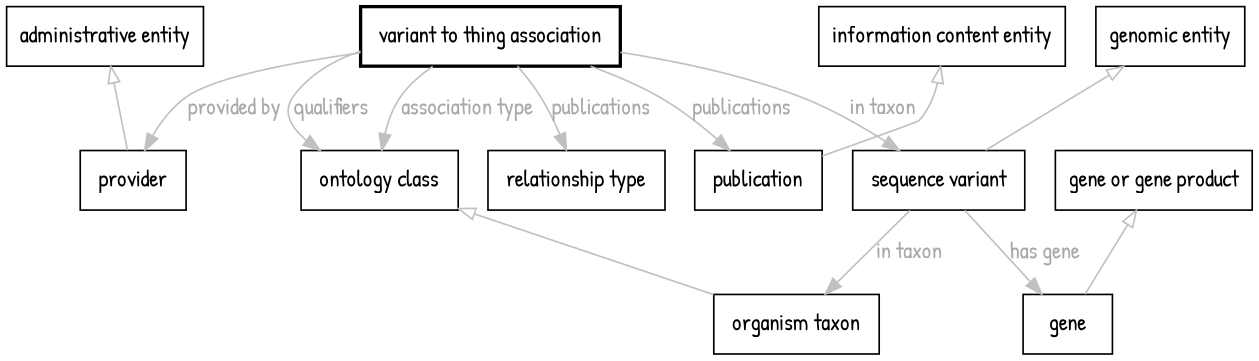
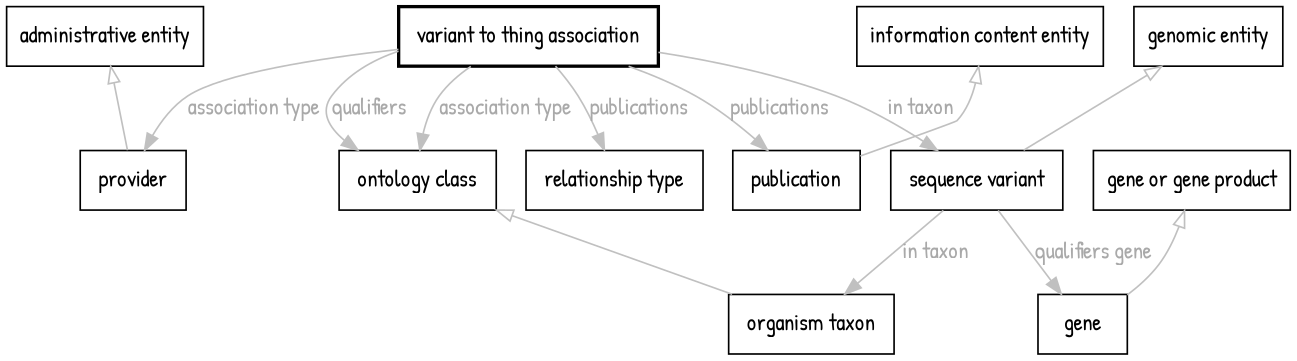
  digraph {
    fontname="Patrick Hand"
    fontsize=32
    penwidth=5
    node [color=black fontname="Patrick Hand" shape=rectangle style=solid]
    edge [color=gray fontcolor=darkgray fontname="Patrick Hand"]
    n1 [label=" variant to thing association " style=bold]
    n2 [label=" provider "]
    n3 [label=" publication "]
    n4 [label=" ontology class "]
    n5 [label=" relationship type "]
    n6 [label=" sequence variant "]
    n7 [label=" organism taxon "]
    n8 [label=" gene "]
    "administrative entity" [style=""]
    "information content entity" [style=""]
    "genomic entity" [style=""]
    "gene or gene product" [style=""]
-   n1 -> n2 [label="provided by"]
+   n1 -> n2 [label="association type"]
    n1 -> n3 [label=publications]
    n1 -> n4 [label=qualifiers]
    n1 -> n4 [label="association type"]
    n1 -> n5 [label=publications]
    n1 -> n6 [label="in taxon"]
    n4 -> n7 [arrowtail=onormal dir=back]
    n6 -> n7 [label="in taxon"]
-   n6 -> n8 [label="has gene"]
+   n6 -> n8 [label="qualifiers gene"]
    "administrative entity" -> n2 [arrowtail=onormal dir=back]
    "information content entity" -> n3 [arrowtail=onormal dir=back]
    "genomic entity" -> n6 [arrowtail=onormal dir=back]
    "gene or gene product" -> n8 [arrowtail=onormal dir=back]
  }
